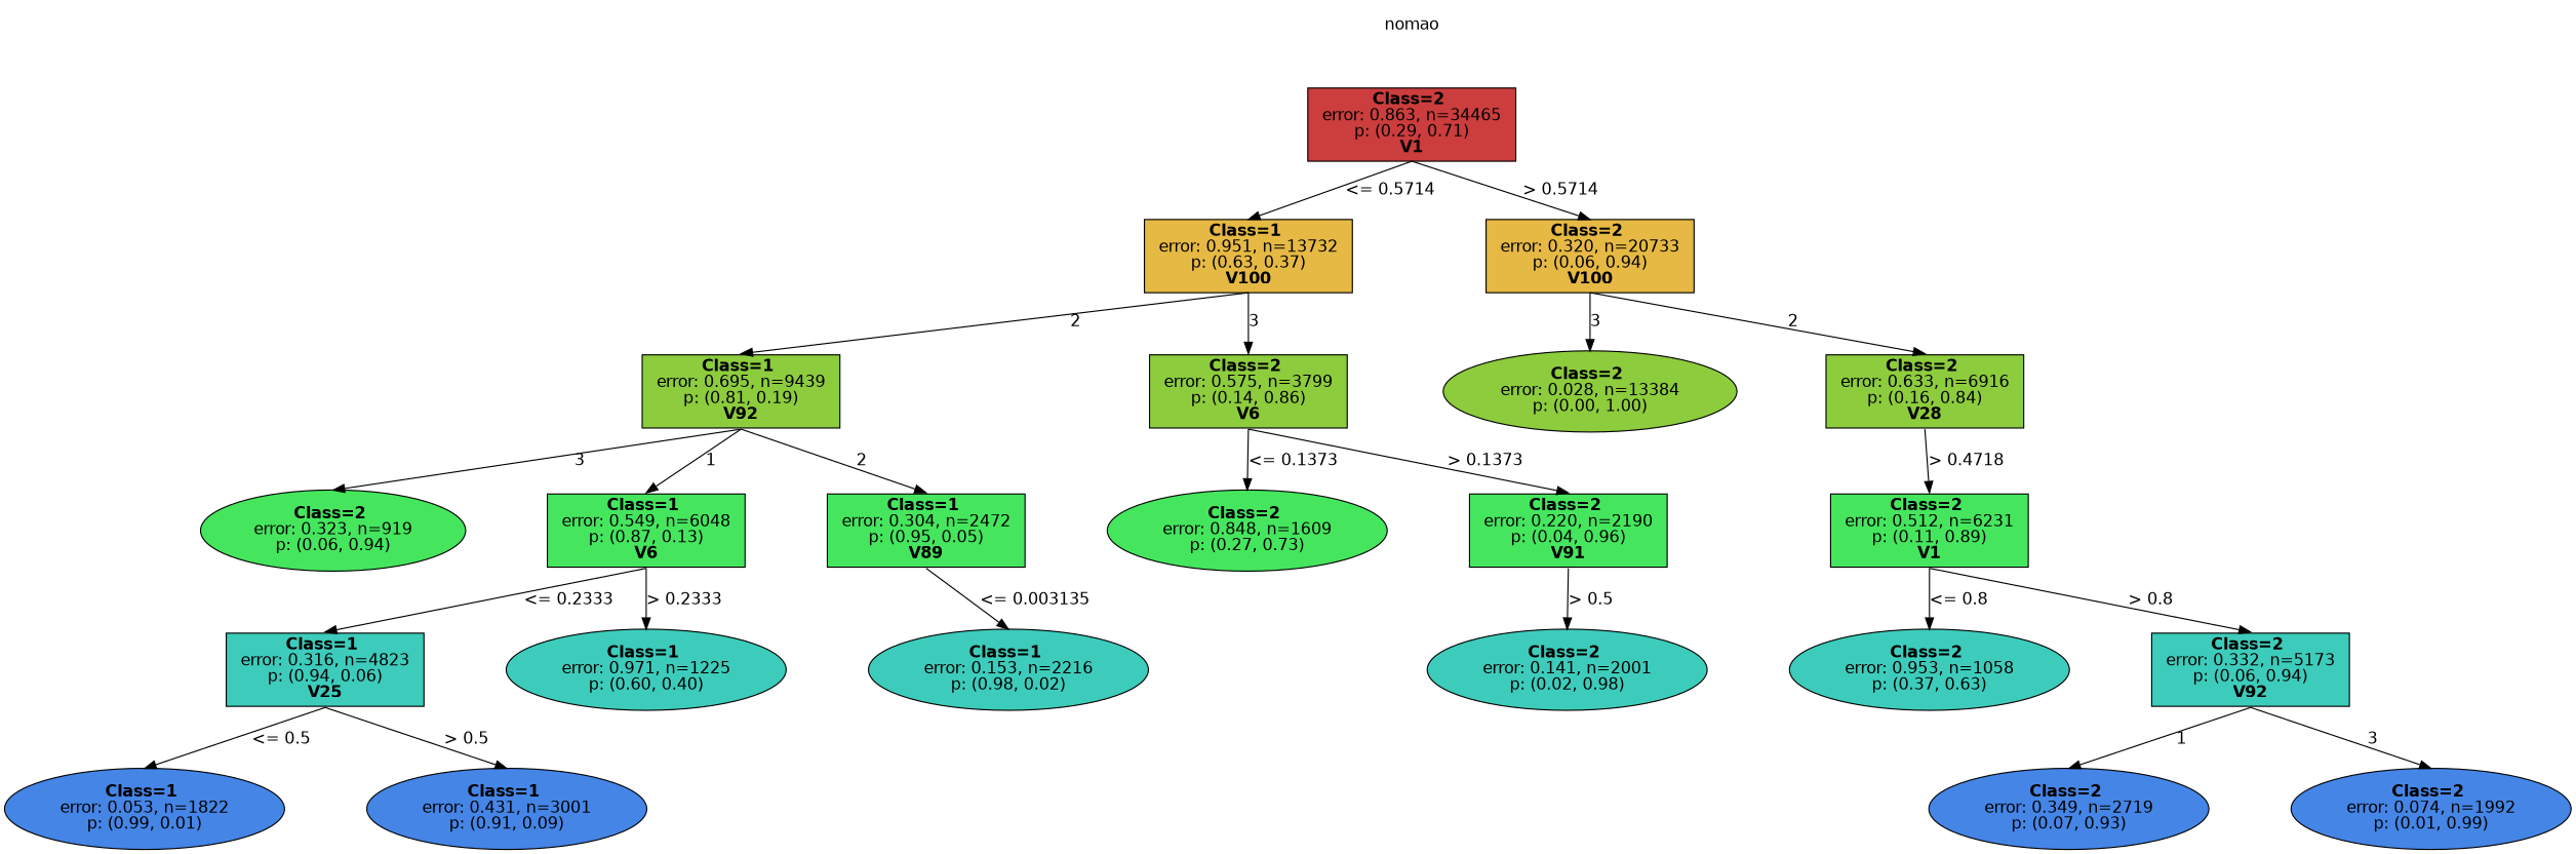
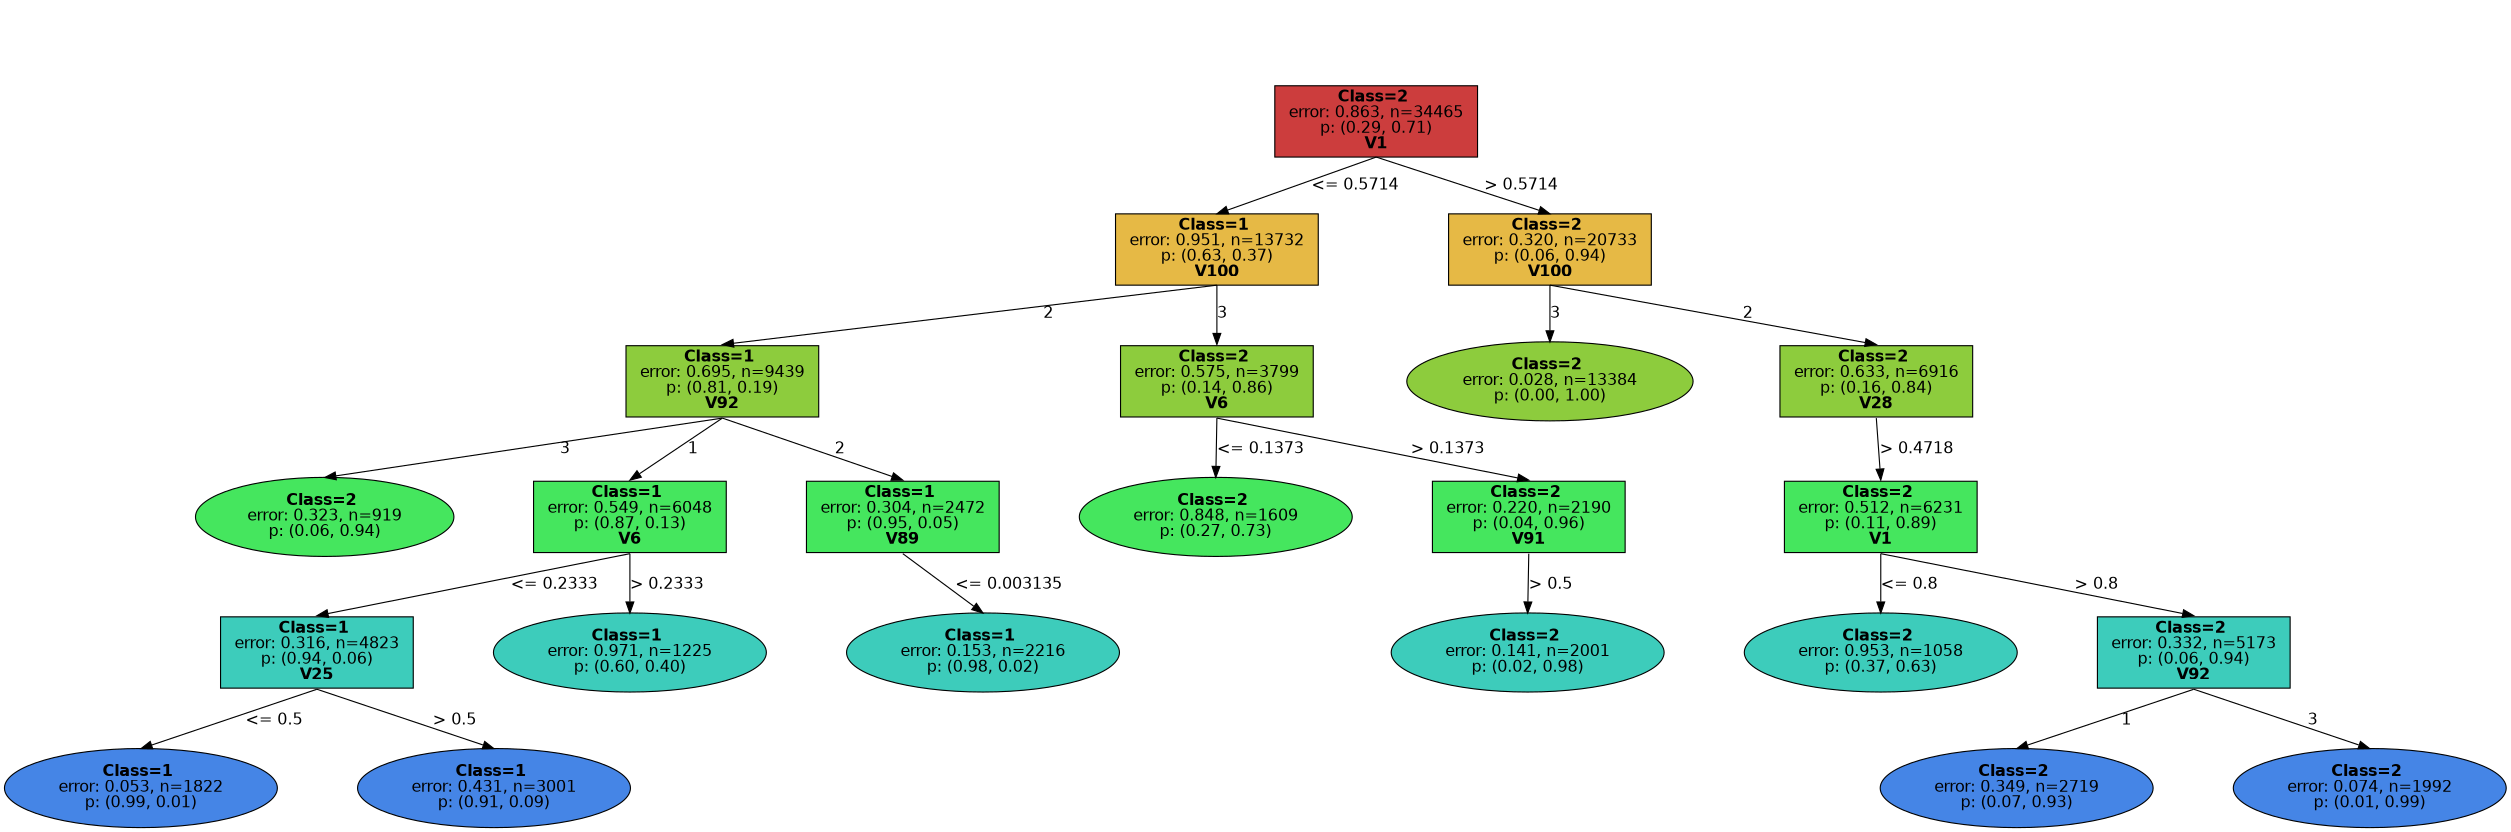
  digraph {
    nodesep=1
    ranksep=0.5
    splines=false
    node [color=black fillcolor="0.360 0.7 0.900" fontname=helvetica shape=rect style=filled]
    edge [fontname=helvetica headport=n tailport=s]
-   n1 [fillcolor=white label=nomao shape=plaintext]
    n2 [fillcolor="0.000 0.7 0.800" label=<<b> Class=2 </b> <br/> error: 0.863, n=34465 <br/> p: (0.29, 0.71) <br/><b>V1</b>>]
    n3 [fillcolor="0.120 0.7 0.900" label=<<b> Class=1 </b> <br/> error: 0.951, n=13732 <br/> p: (0.63, 0.37) <br/><b>V100</b>>]
    n4 [fillcolor="0.120 0.7 0.900" label=<<b> Class=2 </b> <br/> error: 0.320, n=20733 <br/> p: (0.06, 0.94) <br/><b>V100</b>>]
    n5 [fillcolor="0.240 0.7 0.800" label=<<b> Class=1 </b> <br/> error: 0.695, n=9439 <br/> p: (0.81, 0.19) <br/><b>V92</b>>]
    n6 [fillcolor="0.240 0.7 0.800" label=<<b> Class=2 </b> <br/> error: 0.575, n=3799 <br/> p: (0.14, 0.86) <br/><b>V6</b>>]
    n7 [label=<<b> Class=2 </b> <br/> error: 0.323, n=919 <br/> p: (0.06, 0.94) > shape=oval]
    n8 [label=<<b> Class=1 </b> <br/> error: 0.549, n=6048 <br/> p: (0.87, 0.13) <br/><b>V6</b>>]
    n9 [label=<<b> Class=1 </b> <br/> error: 0.304, n=2472 <br/> p: (0.95, 0.05) <br/><b>V89</b>>]
    n10 [fillcolor="0.480 0.7 0.800" label=<<b> Class=1 </b> <br/> error: 0.316, n=4823 <br/> p: (0.94, 0.06) <br/><b>V25</b>>]
    n11 [fillcolor="0.480 0.7 0.800" label=<<b> Class=1 </b> <br/> error: 0.971, n=1225 <br/> p: (0.60, 0.40) > shape=oval]
    n12 [fillcolor="0.600 0.7 0.900" label=<<b> Class=1 </b> <br/> error: 0.053, n=1822 <br/> p: (0.99, 0.01) > shape=oval]
    n13 [fillcolor="0.600 0.7 0.900" label=<<b> Class=1 </b> <br/> error: 0.431, n=3001 <br/> p: (0.91, 0.09) > shape=oval]
    n14 [fillcolor="0.480 0.7 0.800" label=<<b> Class=1 </b> <br/> error: 0.153, n=2216 <br/> p: (0.98, 0.02) > shape=oval]
    n15 [label=<<b> Class=2 </b> <br/> error: 0.848, n=1609 <br/> p: (0.27, 0.73) > shape=oval]
    n16 [label=<<b> Class=2 </b> <br/> error: 0.220, n=2190 <br/> p: (0.04, 0.96) <br/><b>V91</b>>]
    n17 [fillcolor="0.480 0.7 0.800" label=<<b> Class=2 </b> <br/> error: 0.141, n=2001 <br/> p: (0.02, 0.98) > shape=oval]
    n18 [fillcolor="0.240 0.7 0.800" label=<<b> Class=2 </b> <br/> error: 0.028, n=13384 <br/> p: (0.00, 1.00) > shape=oval]
    n19 [fillcolor="0.240 0.7 0.800" label=<<b> Class=2 </b> <br/> error: 0.633, n=6916 <br/> p: (0.16, 0.84) <br/><b>V28</b>>]
    n20 [label=<<b> Class=2 </b> <br/> error: 0.512, n=6231 <br/> p: (0.11, 0.89) <br/><b>V1</b>>]
    n21 [fillcolor="0.480 0.7 0.800" label=<<b> Class=2 </b> <br/> error: 0.953, n=1058 <br/> p: (0.37, 0.63) > shape=oval]
    n22 [fillcolor="0.480 0.7 0.800" label=<<b> Class=2 </b> <br/> error: 0.332, n=5173 <br/> p: (0.06, 0.94) <br/><b>V92</b>>]
    n23 [fillcolor="0.600 0.7 0.900" label=<<b> Class=2 </b> <br/> error: 0.349, n=2719 <br/> p: (0.07, 0.93) > shape=oval]
    n24 [fillcolor="0.600 0.7 0.900" label=<<b> Class=2 </b> <br/> error: 0.074, n=1992 <br/> p: (0.01, 0.99) > shape=oval]
-   n1 -> n2 [style=invis]
    n2 -> n3 [label="<= 0.5714"]
    n2 -> n4 [label="> 0.5714"]
    n3 -> n5 [label=2]
    n3 -> n6 [label=3]
    n4 -> n18 [label=3]
    n4 -> n19 [label=2]
    n5 -> n7 [label=3]
    n5 -> n8 [label=1]
    n5 -> n9 [label=2]
    n6 -> n15 [label="<= 0.1373"]
    n6 -> n16 [label="> 0.1373"]
    n8 -> n10 [label="<= 0.2333"]
    n8 -> n11 [label="> 0.2333"]
    n9 -> n14 [label="<= 0.003135"]
    n10 -> n12 [label="<= 0.5"]
    n10 -> n13 [label="> 0.5"]
    n16 -> n17 [label="> 0.5"]
    n19 -> n20 [label="> 0.4718"]
    n20 -> n21 [label="<= 0.8"]
    n20 -> n22 [label="> 0.8"]
    n22 -> n23 [label=1]
    n22 -> n24 [label=3]
  }
